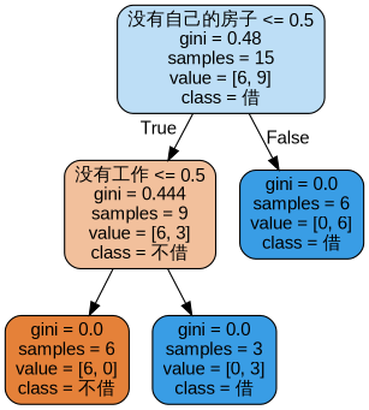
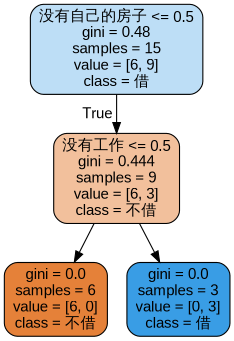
  digraph {
    fontname="Liberation Sans"
    node [color=black fillcolor="#399de5" fontname="Liberation Sans" shape=box style="filled, rounded"]
    edge [fontname="Liberation Sans"]
    n1 [fillcolor="#bddef6" label="没有自己的房子 <= 0.5\ngini = 0.48\nsamples = 15\nvalue = [6, 9]\nclass = 借"]
    n2 [fillcolor="#f2c09c" label="没有工作 <= 0.5\ngini = 0.444\nsamples = 9\nvalue = [6, 3]\nclass = 不借"]
-   n3 [label="gini = 0.0\nsamples = 6\nvalue = [0, 6]\nclass = 借"]
    n4 [fillcolor="#e58139" label="gini = 0.0\nsamples = 6\nvalue = [6, 0]\nclass = 不借"]
    n5 [label="gini = 0.0\nsamples = 3\nvalue = [0, 3]\nclass = 借"]
    n1 -> n2 [headlabel=True labelangle=45 labeldistance=2.5]
-   n1 -> n3 [headlabel=False labelangle=-45 labeldistance=2.5]
    n2 -> n4
    n2 -> n5
  }
